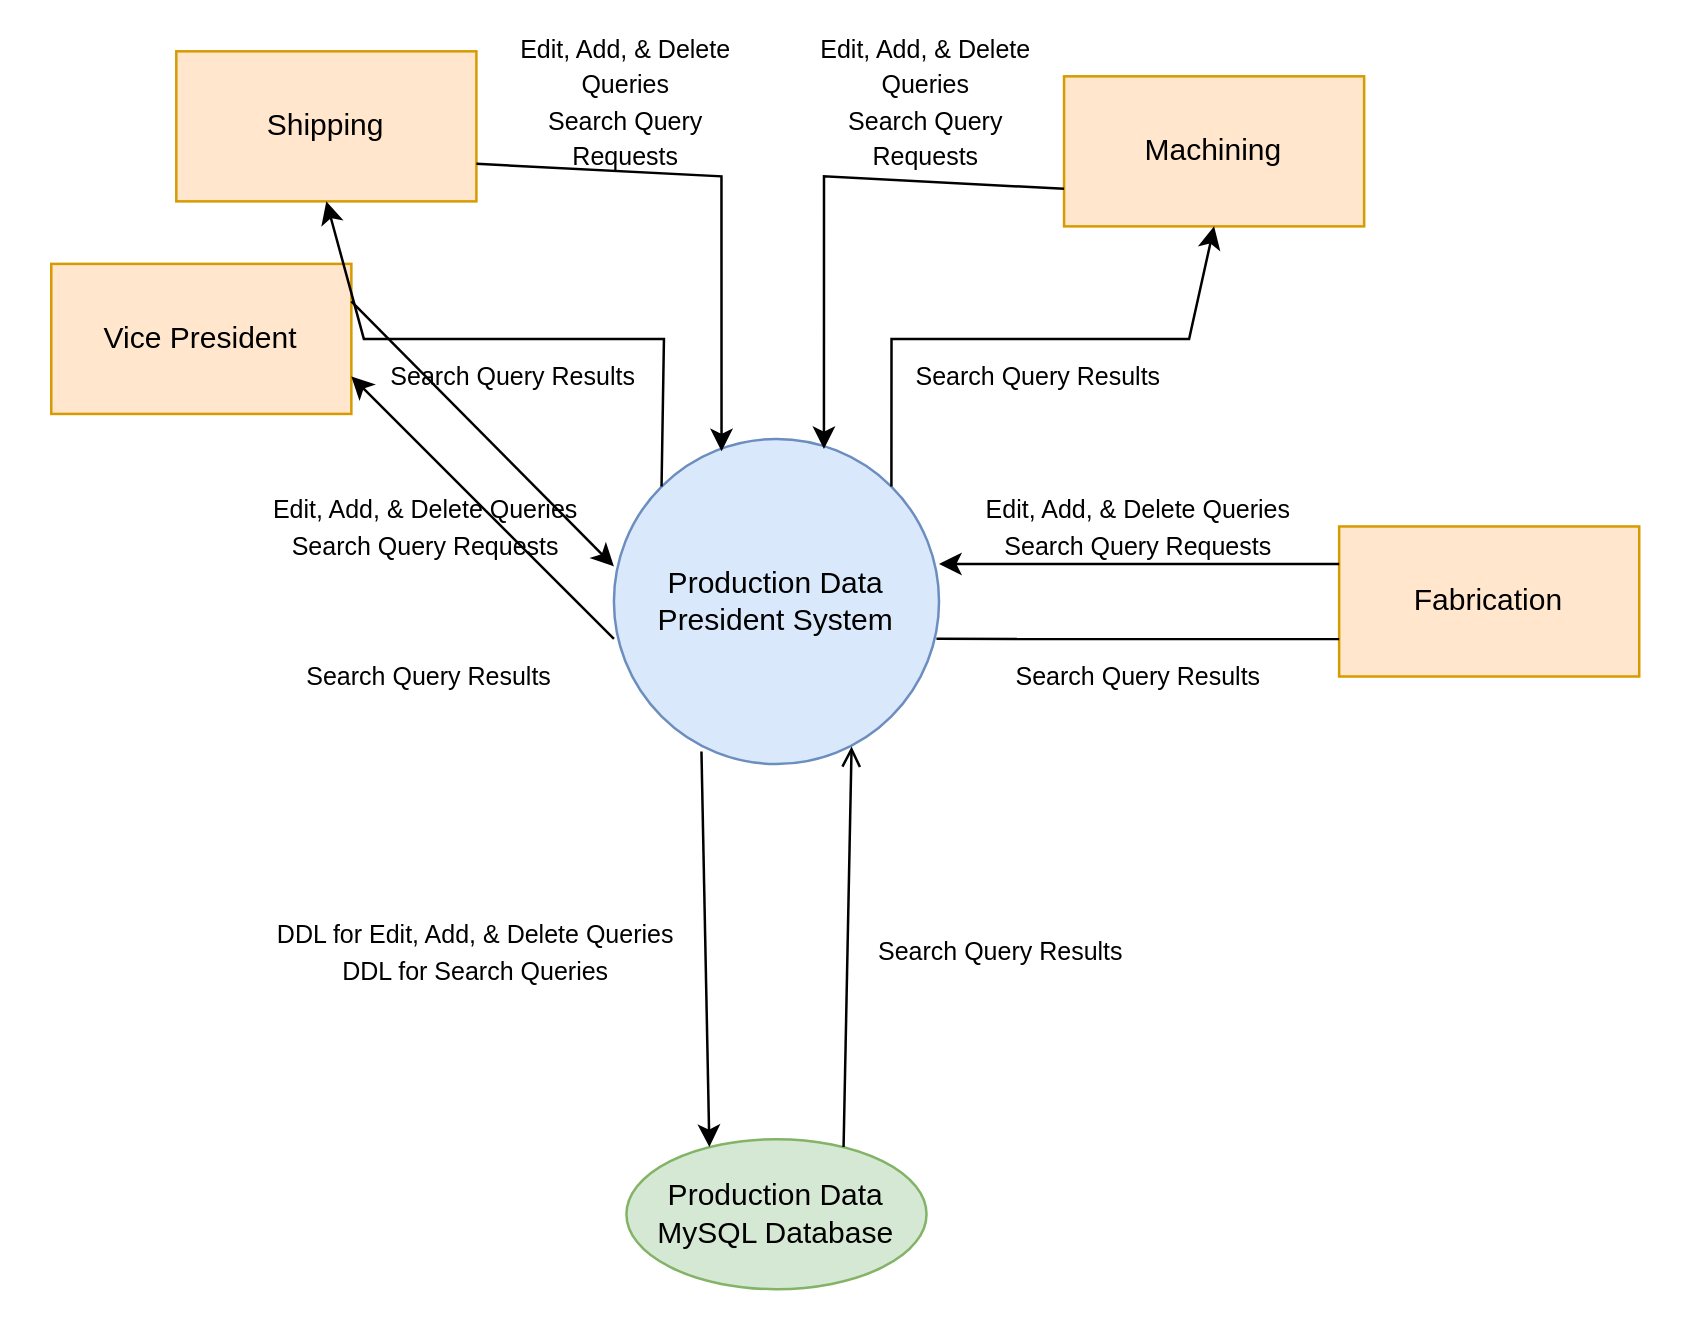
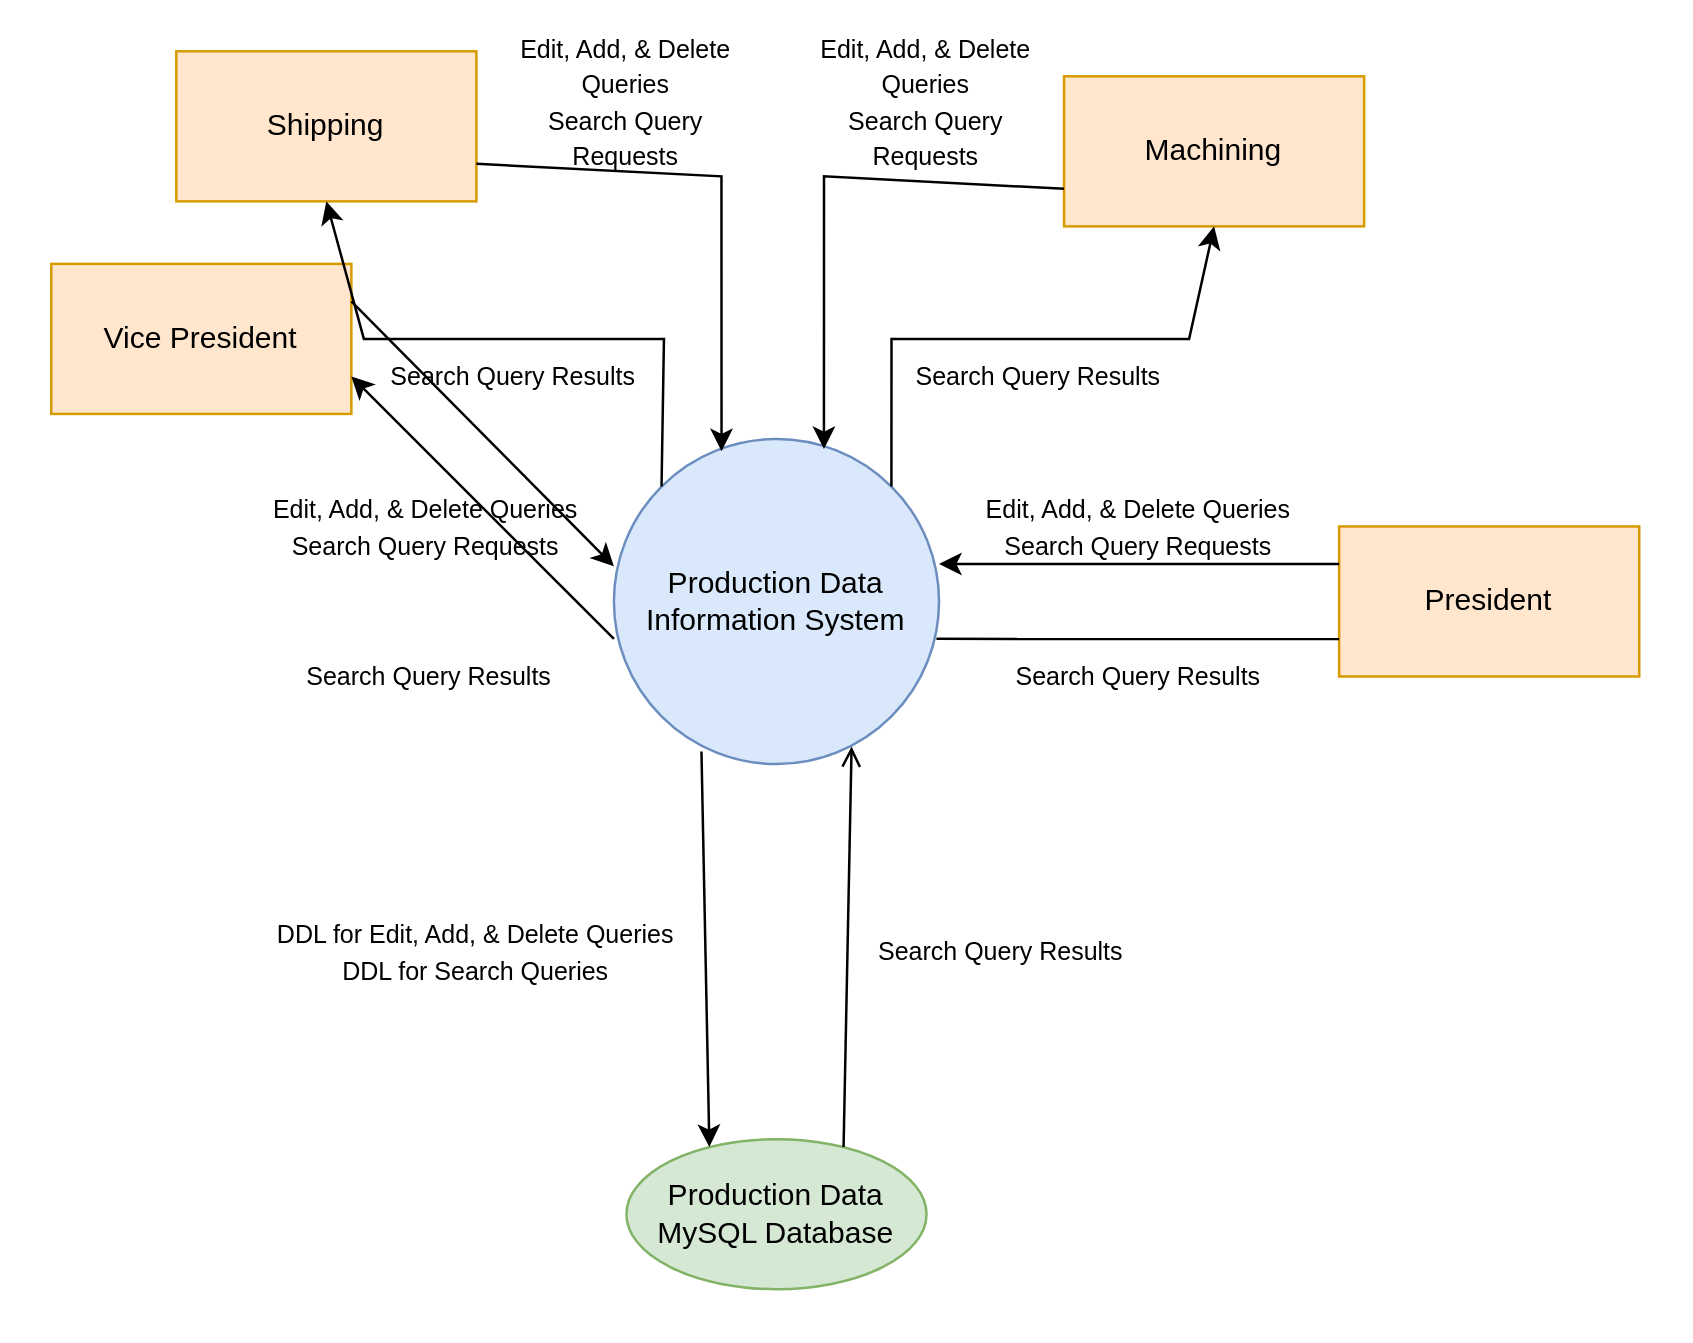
  <mxCell id="0" />
  <mxCell id="1" parent="0" />
- <mxCell id="2" value="Production Data President System" style="ellipse;whiteSpace=wrap;html=1;aspect=fixed;fillColor=#dae8fc;strokeColor=#6c8ebf;" vertex="1" parent="1"><mxGeometry x="245" y="175" width="130" height="130" as="geometry" /></mxCell>
+ <mxCell id="2" value="Production Data Information System" style="ellipse;whiteSpace=wrap;html=1;aspect=fixed;fillColor=#dae8fc;strokeColor=#6c8ebf;" vertex="1" parent="1"><mxGeometry x="245" y="175" width="130" height="130" as="geometry" /></mxCell>
  <mxCell id="3" value="Production Data MySQL Database" style="ellipse;whiteSpace=wrap;html=1;fillColor=#d5e8d4;strokeColor=#82b366;" vertex="1" parent="1"><mxGeometry x="250" y="455" width="120" height="60" as="geometry" /></mxCell>
  <mxCell id="4" value="Vice President" style="rounded=0;whiteSpace=wrap;html=1;fillColor=#ffe6cc;strokeColor=#d79b00;" vertex="1" parent="1"><mxGeometry x="20" y="105" width="120" height="60" as="geometry" /></mxCell>
  <mxCell id="5" value="Shipping" style="rounded=0;whiteSpace=wrap;html=1;fillColor=#ffe6cc;strokeColor=#d79b00;" vertex="1" parent="1"><mxGeometry x="70" y="20" width="120" height="60" as="geometry" /></mxCell>
  <mxCell id="6" value="Machining" style="rounded=0;whiteSpace=wrap;html=1;fillColor=#ffe6cc;strokeColor=#d79b00;" vertex="1" parent="1"><mxGeometry x="425" y="30" width="120" height="60" as="geometry" /></mxCell>
- <mxCell id="7" value="Fabrication" style="rounded=0;whiteSpace=wrap;html=1;fillColor=#ffe6cc;strokeColor=#d79b00;" vertex="1" parent="1"><mxGeometry x="535" y="210" width="120" height="60" as="geometry" /></mxCell>
+ <mxCell id="7" value="President" style="rounded=0;whiteSpace=wrap;html=1;fillColor=#ffe6cc;strokeColor=#d79b00;" vertex="1" parent="1"><mxGeometry x="535" y="210" width="120" height="60" as="geometry" /></mxCell>
  <mxCell id="8" value="" style="endArrow=classic;html=1;rounded=0;entryX=1;entryY=0.75;entryDx=0;entryDy=0;exitX=0;exitY=0.615;exitDx=0;exitDy=0;exitPerimeter=0;" edge="1" parent="1" source="2" target="4"><mxGeometry width="50" height="50" relative="1" as="geometry"><mxPoint x="175" y="285" as="sourcePoint" /><mxPoint x="225" y="235" as="targetPoint" /></mxGeometry></mxCell>
  <mxCell id="9" value="" style="endArrow=none;html=1;rounded=0;entryX=0;entryY=0.75;entryDx=0;entryDy=0;exitX=0.992;exitY=0.615;exitDx=0;exitDy=0;exitPerimeter=0;" edge="1" parent="1" source="2" target="7"><mxGeometry width="50" height="50" relative="1" as="geometry"><mxPoint x="285" y="165" as="sourcePoint" /><mxPoint x="335" y="115" as="targetPoint" /></mxGeometry></mxCell>
  <mxCell id="10" value="&lt;font style=&quot;font-size: 10px;&quot;&gt;&amp;nbsp;Search Query Results&lt;/font&gt;" style="text;html=1;align=center;verticalAlign=middle;whiteSpace=wrap;rounded=0;" vertex="1" parent="1"><mxGeometry x="115" y="255" width="110" height="30" as="geometry" /></mxCell>
  <mxCell id="11" value="" style="endArrow=classic;html=1;rounded=0;exitX=1;exitY=0.25;exitDx=0;exitDy=0;entryX=0;entryY=0.392;entryDx=0;entryDy=0;entryPerimeter=0;" edge="1" parent="1" source="4" target="2"><mxGeometry width="50" height="50" relative="1" as="geometry"><mxPoint x="285" y="165" as="sourcePoint" /><mxPoint x="335" y="115" as="targetPoint" /></mxGeometry></mxCell>
  <mxCell id="12" value="&lt;font style=&quot;font-size: 10px;&quot;&gt;Edit, Add, &amp;amp; Delete Queries&lt;/font&gt;&lt;div&gt;&lt;font style=&quot;font-size: 10px;&quot;&gt;Search Query Requests&lt;/font&gt;&lt;/div&gt;" style="text;html=1;align=center;verticalAlign=middle;whiteSpace=wrap;rounded=0;" vertex="1" parent="1"><mxGeometry x="85" y="195" width="170" height="30" as="geometry" /></mxCell>
  <mxCell id="13" value="" style="endArrow=classic;html=1;rounded=0;exitX=0;exitY=0.25;exitDx=0;exitDy=0;" edge="1" parent="1" source="7"><mxGeometry width="50" height="50" relative="1" as="geometry"><mxPoint x="475" y="175" as="sourcePoint" /><mxPoint x="375" y="225" as="targetPoint" /></mxGeometry></mxCell>
  <mxCell id="14" value="&lt;font style=&quot;font-size: 10px;&quot;&gt;Search Query Results&lt;/font&gt;" style="text;html=1;align=center;verticalAlign=middle;whiteSpace=wrap;rounded=0;" vertex="1" parent="1"><mxGeometry x="405" y="255" width="100" height="30" as="geometry" /></mxCell>
  <mxCell id="15" value="" style="endArrow=classic;html=1;rounded=0;entryX=0.25;entryY=0;entryDx=0;entryDy=0;" edge="1" parent="1" target="3"><mxGeometry width="50" height="50" relative="1" as="geometry"><mxPoint x="280" y="300" as="sourcePoint" /><mxPoint x="300" y="345" as="targetPoint" /></mxGeometry></mxCell>
  <mxCell id="16" value="" style="endArrow=open;html=1;rounded=0;entryX=0.731;entryY=0.946;entryDx=0;entryDy=0;entryPerimeter=0;exitX=0.75;exitY=0;exitDx=0;exitDy=0;" edge="1" parent="1" source="3" target="2"><mxGeometry width="50" height="50" relative="1" as="geometry"><mxPoint x="285" y="165" as="sourcePoint" /><mxPoint x="335" y="115" as="targetPoint" /></mxGeometry></mxCell>
  <mxCell id="17" value="&lt;font style=&quot;font-size: 10px;&quot;&gt;Edit, Add, &amp;amp; Delete Queries&lt;/font&gt;&lt;div&gt;&lt;font style=&quot;font-size: 10px;&quot;&gt;Search Query Requests&lt;/font&gt;&lt;/div&gt;" style="text;html=1;align=center;verticalAlign=middle;whiteSpace=wrap;rounded=0;" vertex="1" parent="1"><mxGeometry x="370" y="195" width="170" height="30" as="geometry" /></mxCell>
  <mxCell id="18" value="&lt;span style=&quot;font-size: 10px;&quot;&gt;DDL for Edit, Add, &amp;amp; Delete Queries&lt;/span&gt;&lt;div&gt;&lt;span style=&quot;font-size: 10px;&quot;&gt;DDL for Search Queries&lt;/span&gt;&lt;/div&gt;" style="text;html=1;align=center;verticalAlign=middle;whiteSpace=wrap;rounded=0;" vertex="1" parent="1"><mxGeometry x="105" y="365" width="170" height="30" as="geometry" /></mxCell>
  <mxCell id="19" value="&lt;span style=&quot;font-size: 10px;&quot;&gt;Search Query Results&lt;/span&gt;" style="text;html=1;align=center;verticalAlign=middle;whiteSpace=wrap;rounded=0;" vertex="1" parent="1"><mxGeometry x="315" y="365" width="170" height="30" as="geometry" /></mxCell>
  <mxCell id="20" value="" style="endArrow=classic;html=1;rounded=0;exitX=1;exitY=0.75;exitDx=0;exitDy=0;entryX=0.331;entryY=0.038;entryDx=0;entryDy=0;entryPerimeter=0;" edge="1" parent="1" source="5" target="2"><mxGeometry width="50" height="50" relative="1" as="geometry"><mxPoint x="285" y="165" as="sourcePoint" /><mxPoint x="335" y="115" as="targetPoint" /><Array as="points"><mxPoint x="288" y="70" /></Array></mxGeometry></mxCell>
  <mxCell id="21" value="" style="endArrow=classic;html=1;rounded=0;exitX=0;exitY=0.75;exitDx=0;exitDy=0;entryX=0.646;entryY=0.031;entryDx=0;entryDy=0;entryPerimeter=0;" edge="1" parent="1" source="6" target="2"><mxGeometry width="50" height="50" relative="1" as="geometry"><mxPoint x="345" y="125" as="sourcePoint" /><mxPoint x="327" y="175" as="targetPoint" /><Array as="points"><mxPoint x="329" y="70" /></Array></mxGeometry></mxCell>
  <mxCell id="22" value="" style="endArrow=classic;html=1;rounded=0;entryX=0.5;entryY=1;entryDx=0;entryDy=0;exitX=0;exitY=0;exitDx=0;exitDy=0;" edge="1" parent="1" source="2" target="5"><mxGeometry width="50" height="50" relative="1" as="geometry"><mxPoint x="285" y="65" as="sourcePoint" /><mxPoint x="335" y="15" as="targetPoint" /><Array as="points"><mxPoint x="265" y="135" /><mxPoint x="145" y="135" /></Array></mxGeometry></mxCell>
  <mxCell id="23" value="" style="endArrow=classic;html=1;rounded=0;entryX=0.5;entryY=1;entryDx=0;entryDy=0;exitX=1;exitY=0;exitDx=0;exitDy=0;" edge="1" parent="1" source="2" target="6"><mxGeometry width="50" height="50" relative="1" as="geometry"><mxPoint x="285" y="65" as="sourcePoint" /><mxPoint x="335" y="15" as="targetPoint" /><Array as="points"><mxPoint x="356" y="135" /><mxPoint x="475" y="135" /></Array></mxGeometry></mxCell>
  <mxCell id="24" value="&lt;font style=&quot;font-size: 10px;&quot;&gt;Edit, Add, &amp;amp; Delete Queries&lt;/font&gt;&lt;div&gt;&lt;font style=&quot;font-size: 10px;&quot;&gt;Search Query Requests&lt;/font&gt;&lt;/div&gt;" style="text;html=1;align=center;verticalAlign=middle;whiteSpace=wrap;rounded=0;" vertex="1" parent="1"><mxGeometry x="205" y="25" width="90" height="30" as="geometry" /></mxCell>
  <mxCell id="25" value="&lt;font style=&quot;font-size: 10px;&quot;&gt;Edit, Add, &amp;amp; Delete Queries&lt;/font&gt;&lt;div&gt;&lt;font style=&quot;font-size: 10px;&quot;&gt;Search Query Requests&lt;/font&gt;&lt;/div&gt;" style="text;html=1;align=center;verticalAlign=middle;whiteSpace=wrap;rounded=0;" vertex="1" parent="1"><mxGeometry x="325" y="25" width="90" height="30" as="geometry" /></mxCell>
  <mxCell id="26" value="&lt;font style=&quot;font-size: 10px;&quot;&gt;Search Query Results&lt;/font&gt;" style="text;html=1;align=center;verticalAlign=middle;whiteSpace=wrap;rounded=0;" vertex="1" parent="1"><mxGeometry x="365" y="135" width="100" height="30" as="geometry" /></mxCell>
  <mxCell id="27" value="&lt;font style=&quot;font-size: 10px;&quot;&gt;Search Query Results&lt;/font&gt;" style="text;html=1;align=center;verticalAlign=middle;whiteSpace=wrap;rounded=0;" vertex="1" parent="1"><mxGeometry x="155" y="135" width="100" height="30" as="geometry" /></mxCell>
